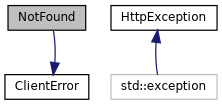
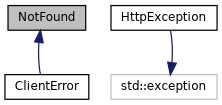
  digraph {
    node [color=black fillcolor=white fontname=Helvetica fontsize=10 shape=record style=filled]
    edge [color=midnightblue dir=back fontname=Helvetica fontsize=10 labelfontname=Helvetica labelfontsize=10 style=solid]
    n1 [fillcolor=grey75 fontcolor=black height=0.2 label=NotFound width=0.4]
    n2 [height=0.2 label=ClientError width=0.4]
    n3 [height=0.2 label=HttpException width=0.4]
    n4 [color=grey75 height=0.2 label="std::exception" width=0.4]
-   n2 -> n1
-   n3 -> n4
+   n1 -> n2
+   n4 -> n3
  }
